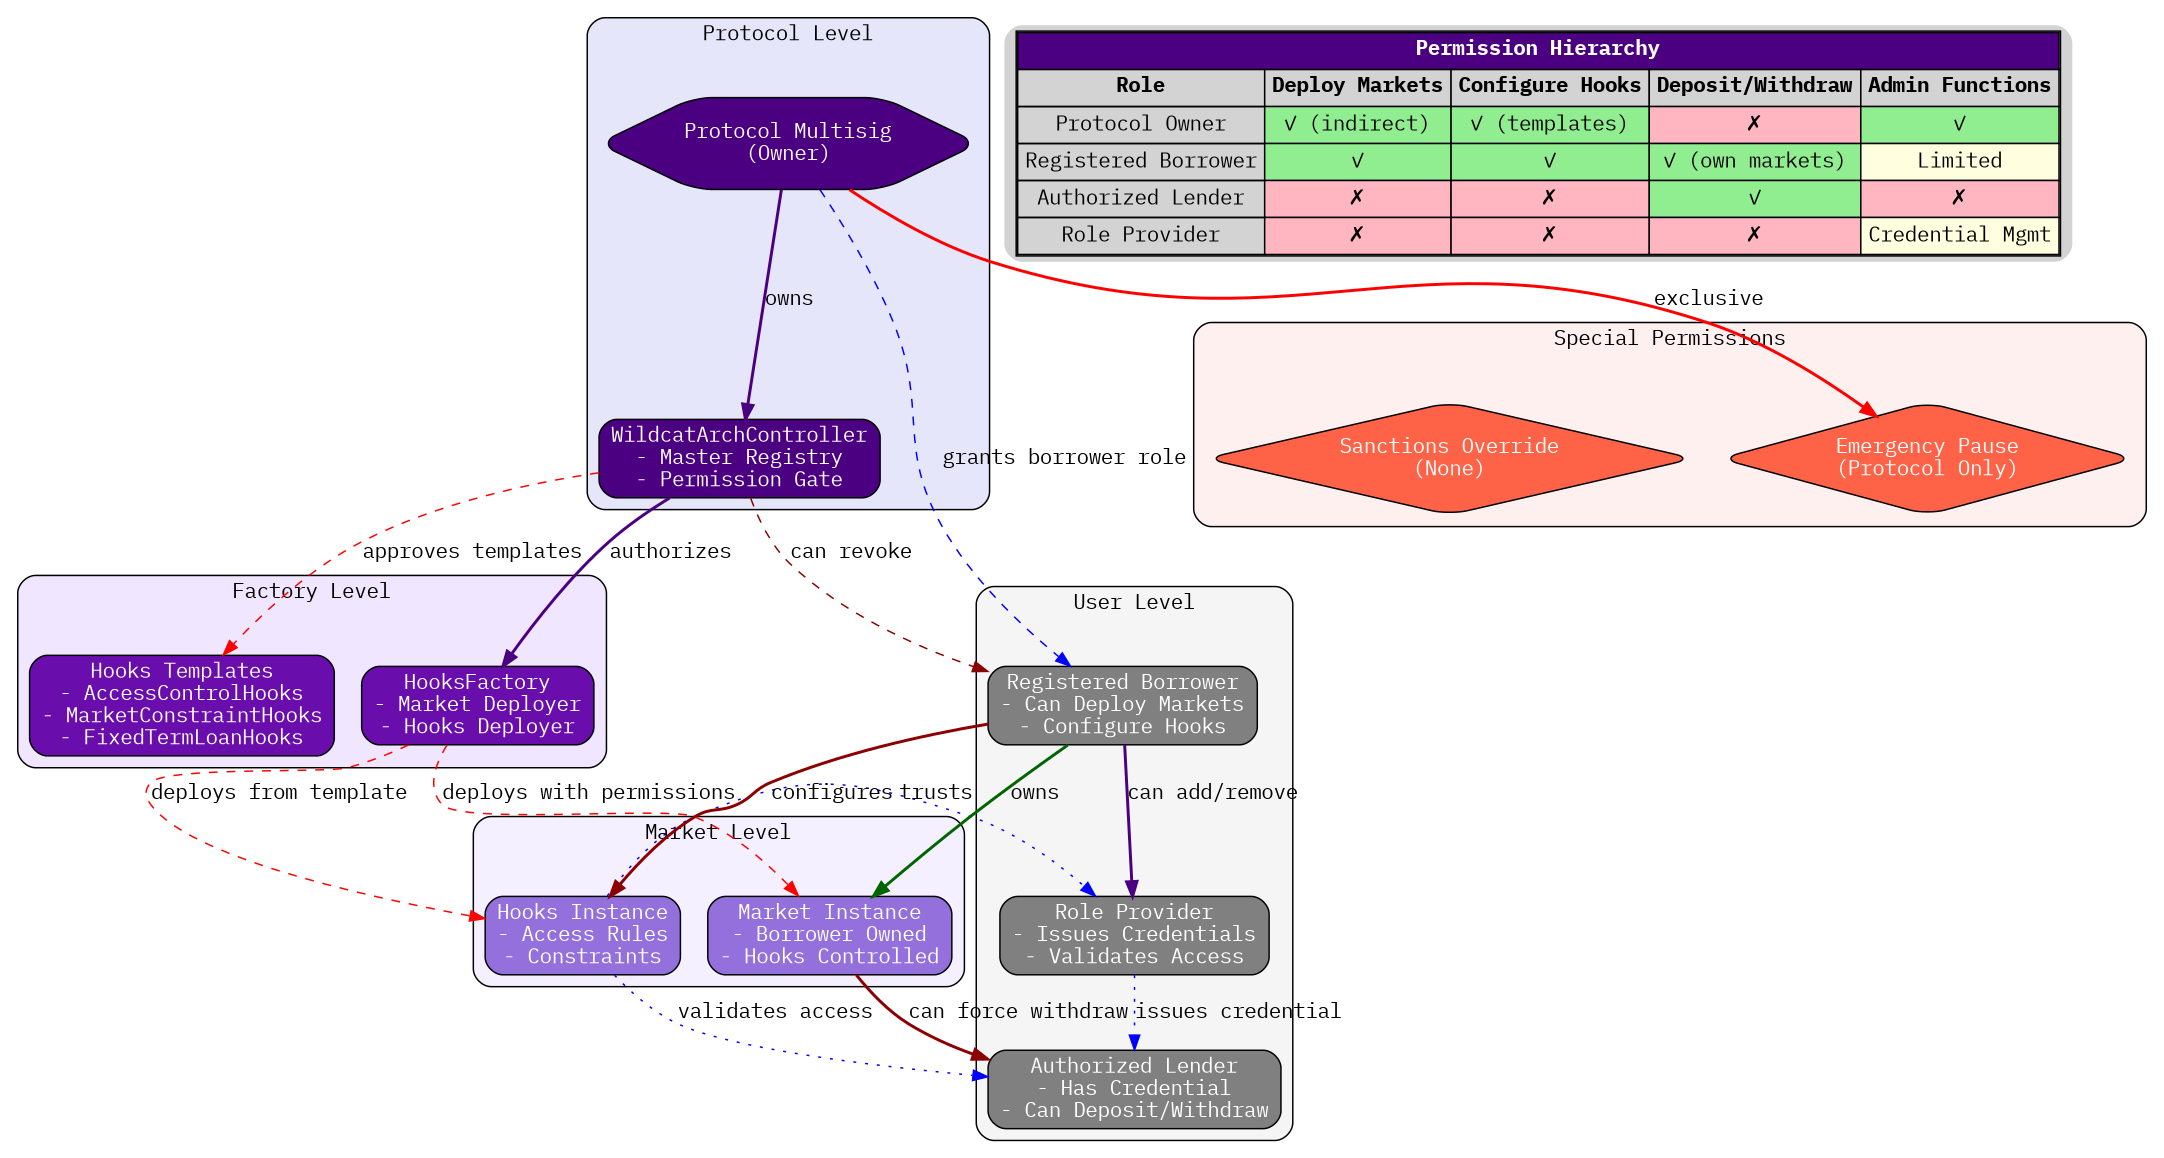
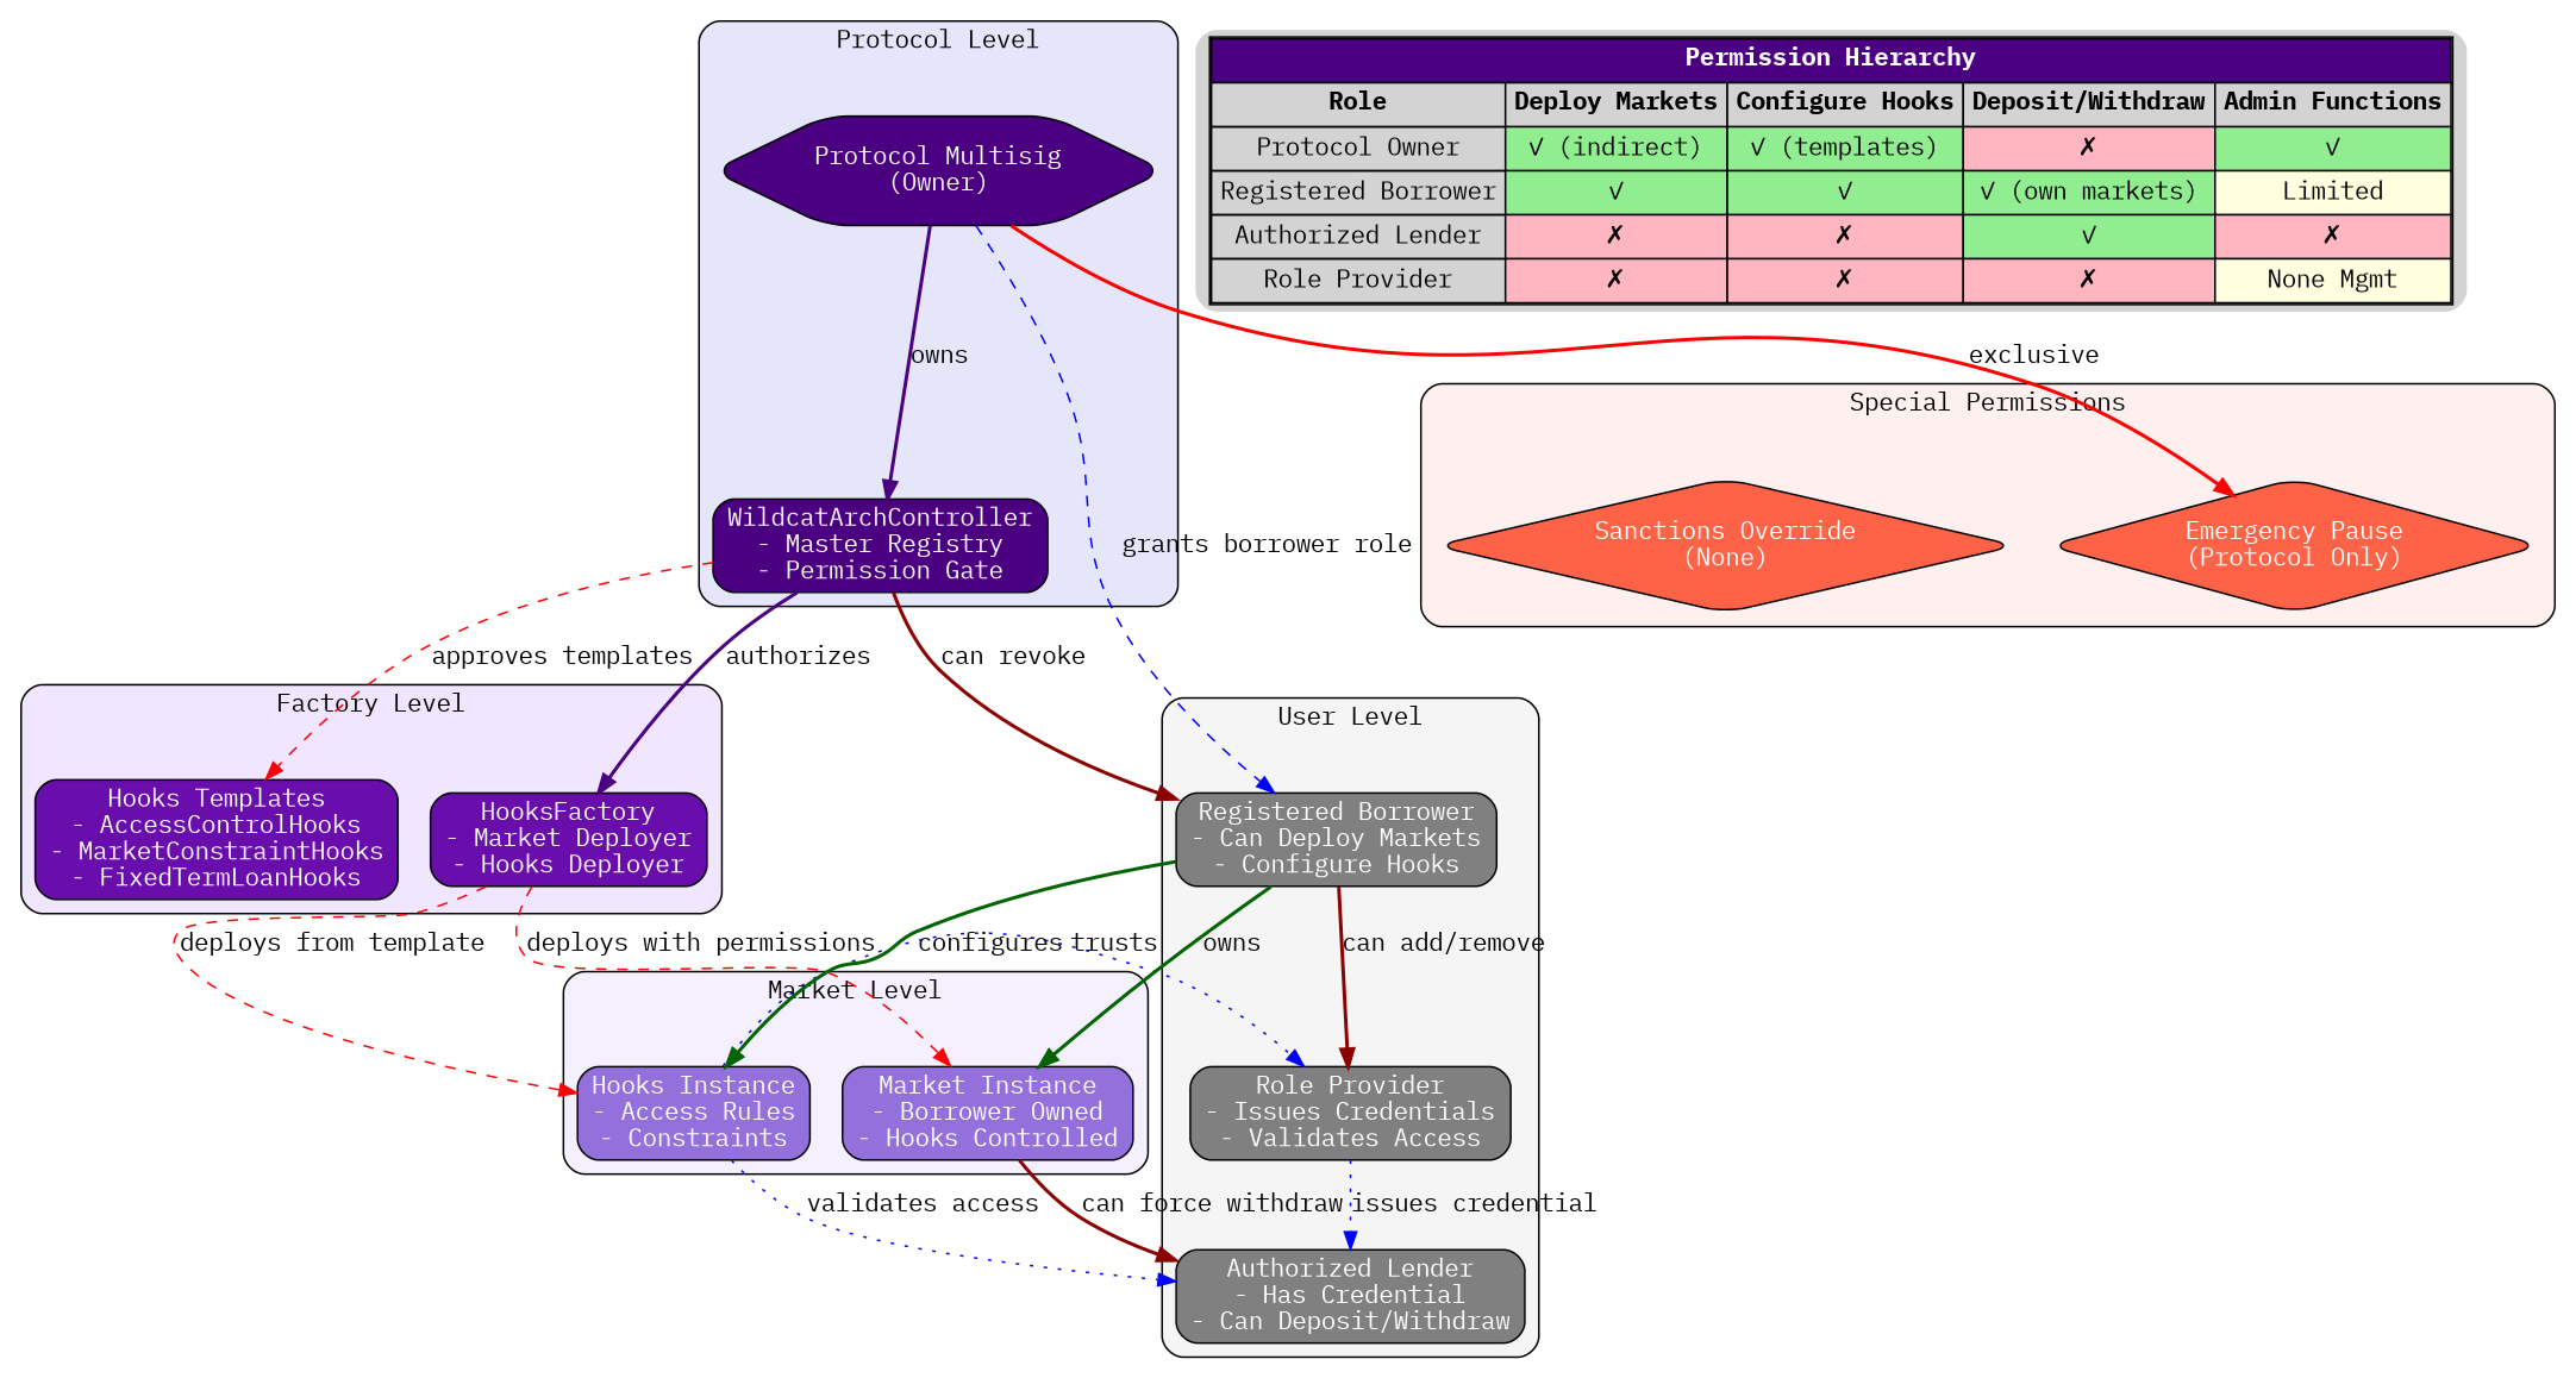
  digraph {
    compound=true
    fontname="IBM Plex Mono"
    rankdir=TB
    node [fillcolor="#808080" fontcolor=white fontname="IBM Plex Mono" shape=box style="rounded,filled"]
    edge [color="#FF0000" fontname="IBM Plex Mono" style=bold]
    n1 [fillcolor="#6A0DAD" label="HooksFactory\n- Market Deployer\n- Hooks Deployer"]
    n2 [fillcolor="#6A0DAD" label="Hooks Templates\n- AccessControlHooks\n- MarketConstraintHooks\n- FixedTermLoanHooks"]
    n3 [fillcolor="#4B0082" label="Protocol Multisig\n(Owner)" shape=hexagon]
    n4 [fillcolor="#4B0082" label="WildcatArchController\n- Master Registry\n- Permission Gate"]
    n5 [fillcolor="#9370DB" label="Market Instance\n- Borrower Owned\n- Hooks Controlled"]
    n6 [fillcolor="#9370DB" label="Hooks Instance\n- Access Rules\n- Constraints"]
    n7 [label="Registered Borrower\n- Can Deploy Markets\n- Configure Hooks"]
    n8 [label="Authorized Lender\n- Has Credential\n- Can Deposit/Withdraw"]
    n9 [label="Role Provider\n- Issues Credentials\n- Validates Access"]
    n10 [fillcolor="#FF6347" label="Emergency Pause\n(Protocol Only)" shape=diamond]
    n11 [fillcolor="#FF6347" label="Sanctions Override\n(None)" shape=diamond]
-   n12 [label=<         <TABLE BORDER="1" CELLBORDER="1" CELLSPACING="0" CELLPADDING="4">             <TR>                 <TD BGCOLOR="#4B0082" COLSPAN="5"><FONT COLOR="white"><B>Permission Hierarchy</B></FONT></TD>             </TR>             <TR>                 <TD BGCOLOR="#d3d3d3"><B>Role</B></TD>                 <TD BGCOLOR="#d3d3d3"><B>Deploy Markets</B></TD>                 <TD BGCOLOR="#d3d3d3"><B>Configure Hooks</B></TD>                 <TD BGCOLOR="#d3d3d3"><B>Deposit/Withdraw</B></TD>                 <TD BGCOLOR="#d3d3d3"><B>Admin Functions</B></TD>             </TR>             <TR>                 <TD>Protocol Owner</TD>                 <TD BGCOLOR="#90EE90">✓ (indirect)</TD>                 <TD BGCOLOR="#90EE90">✓ (templates)</TD>                 <TD BGCOLOR="#FFB6C1">✗</TD>                 <TD BGCOLOR="#90EE90">✓</TD>             </TR>             <TR>                 <TD>Registered Borrower</TD>                 <TD BGCOLOR="#90EE90">✓</TD>                 <TD BGCOLOR="#90EE90">✓</TD>                 <TD BGCOLOR="#90EE90">✓ (own markets)</TD>                 <TD BGCOLOR="#FFFFE0">Limited</TD>             </TR>             <TR>                 <TD>Authorized Lender</TD>                 <TD BGCOLOR="#FFB6C1">✗</TD>                 <TD BGCOLOR="#FFB6C1">✗</TD>                 <TD BGCOLOR="#90EE90">✓</TD>                 <TD BGCOLOR="#FFB6C1">✗</TD>             </TR>             <TR>                 <TD>Role Provider</TD>                 <TD BGCOLOR="#FFB6C1">✗</TD>                 <TD BGCOLOR="#FFB6C1">✗</TD>                 <TD BGCOLOR="#FFB6C1">✗</TD>                 <TD BGCOLOR="#FFFFE0">Credential Mgmt</TD>             </TR>         </TABLE>     > shape=plaintext fillcolor="" fontcolor=""]
+   n12 [label=<         <TABLE BORDER="1" CELLBORDER="1" CELLSPACING="0" CELLPADDING="4">             <TR>                 <TD BGCOLOR="#4B0082" COLSPAN="5"><FONT COLOR="white"><B>Permission Hierarchy</B></FONT></TD>             </TR>             <TR>                 <TD BGCOLOR="#d3d3d3"><B>Role</B></TD>                 <TD BGCOLOR="#d3d3d3"><B>Deploy Markets</B></TD>                 <TD BGCOLOR="#d3d3d3"><B>Configure Hooks</B></TD>                 <TD BGCOLOR="#d3d3d3"><B>Deposit/Withdraw</B></TD>                 <TD BGCOLOR="#d3d3d3"><B>Admin Functions</B></TD>             </TR>             <TR>                 <TD>Protocol Owner</TD>                 <TD BGCOLOR="#90EE90">✓ (indirect)</TD>                 <TD BGCOLOR="#90EE90">✓ (templates)</TD>                 <TD BGCOLOR="#FFB6C1">✗</TD>                 <TD BGCOLOR="#90EE90">✓</TD>             </TR>             <TR>                 <TD>Registered Borrower</TD>                 <TD BGCOLOR="#90EE90">✓</TD>                 <TD BGCOLOR="#90EE90">✓</TD>                 <TD BGCOLOR="#90EE90">✓ (own markets)</TD>                 <TD BGCOLOR="#FFFFE0">Limited</TD>             </TR>             <TR>                 <TD>Authorized Lender</TD>                 <TD BGCOLOR="#FFB6C1">✗</TD>                 <TD BGCOLOR="#FFB6C1">✗</TD>                 <TD BGCOLOR="#90EE90">✓</TD>                 <TD BGCOLOR="#FFB6C1">✗</TD>             </TR>             <TR>                 <TD>Role Provider</TD>                 <TD BGCOLOR="#FFB6C1">✗</TD>                 <TD BGCOLOR="#FFB6C1">✗</TD>                 <TD BGCOLOR="#FFB6C1">✗</TD>                 <TD BGCOLOR="#FFFFE0">None Mgmt</TD>             </TR>         </TABLE>     > shape=plaintext fillcolor="" fontcolor=""]
    subgraph cluster_1 {
      fillcolor="#f0e6ff"
      label="Factory Level"
      style="filled,rounded"
      n1
      n2
    }
    subgraph cluster_2 {
      fillcolor="#e6e6fa"
      label="Protocol Level"
      style="filled,rounded"
      n3
      n4
    }
    subgraph cluster_3 {
      fillcolor="#f5f0ff"
      label="Market Level"
      style="filled,rounded"
      n5
      n6
    }
    subgraph cluster_4 {
      fillcolor="#f5f5f5"
      label="User Level"
      style="filled,rounded"
      n7
      n8
      n9
    }
    subgraph cluster_5 {
      fillcolor="#fff0f0"
      label="Special Permissions"
      style="filled,rounded"
      n10
      n11
    }
    n1 -> n5 [label="deploys with permissions" style=dashed]
    n1 -> n6 [label="deploys from template" style=dashed]
    n3 -> n4 [color="#4B0082" label=owns]
    n3 -> n7 [color="#0000FF" label="grants borrower role" style=dashed]
    n3 -> n10 [label=exclusive]
    n4 -> n1 [color="#4B0082" label=authorizes]
    n4 -> n2 [label="approves templates" style=dashed]
-   n4 -> n7 [color="#8B0000" label="can revoke" style=dashed]
+   n4 -> n7 [color="#8B0000" label="can revoke"]
    n5 -> n8 [color="#8B0000" label="can force withdraw"]
    n6 -> n8 [color="#0000FF" label="validates access" style=dotted]
    n6 -> n9 [color="#0000FF" label=trusts style=dotted]
    n7 -> n5 [color="#006400" label=owns]
-   n7 -> n6 [color="#8B0000" label=configures]
-   n7 -> n9 [color="#4B0082" label="can add/remove"]
+   n7 -> n6 [color="#006400" label=configures]
+   n7 -> n9 [color="#8B0000" label="can add/remove"]
    n9 -> n8 [color="#0000FF" label="issues credential" style=dotted]
  }
